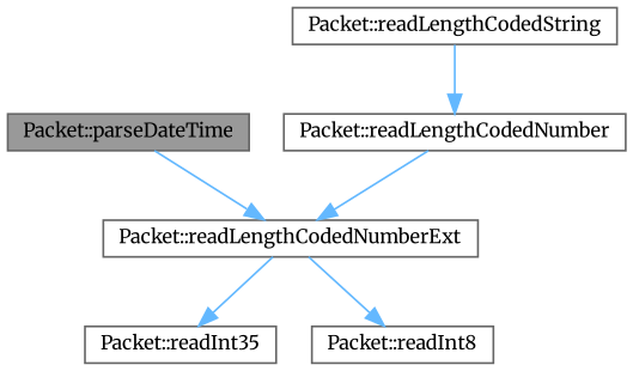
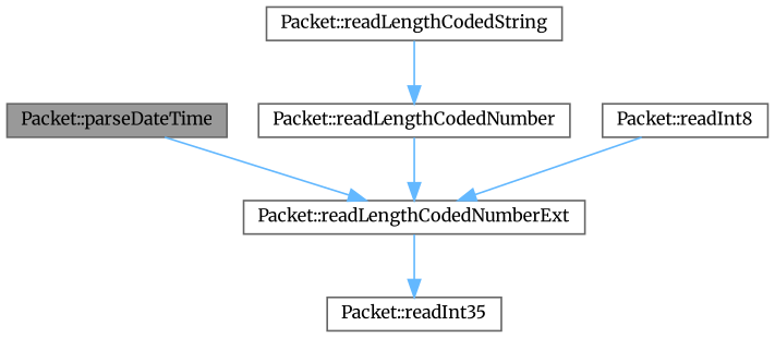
  digraph {
    fontname=Merriweather
    rankdir=TB
    node [color=grey40 fillcolor=white fontname=Merriweather fontsize=10 shape=box style=filled]
    edge [color=steelblue1 fontname=Merriweather fontsize=10 labelfontname=Helvetica labelfontsize=10 style=solid]
    n1 [color=gray40 fillcolor=grey60 fontcolor=black height=0.2 label="Packet::parseDateTime" width=0.4]
    n2 [height=0.2 label="Packet::readLengthCodedNumberExt" width=0.4]
    n3 [height=0.2 label="Packet::readLengthCodedString" width=0.4]
    n4 [height=0.2 label="Packet::readLengthCodedNumber" width=0.4]
    n5 [height=0.2 label="Packet::readInt35" width=0.4]
    n6 [height=0.2 label="Packet::readInt8" width=0.4]
    n1 -> n2
    n2 -> n5
-   n2 -> n6
+   n6 -> n2
    n3 -> n4
    n4 -> n2
  }
